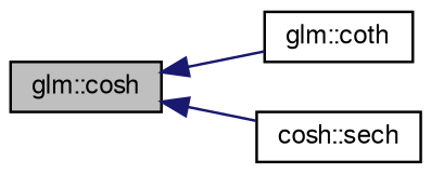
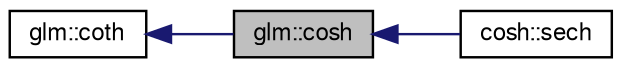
  digraph {
    rankdir=LR
    node [color=black fontname=FreeSans fontsize=10 shape=record]
    edge [color=midnightblue dir=back fontname=FreeSans fontsize=10 labelfontname=FreeSans labelfontsize=10 style=solid]
    n1 [fillcolor=grey75 fontcolor=black height=0.2 label="glm::cosh" style=filled width=0.4]
    n2 [height=0.2 label="glm::coth" width=0.4]
    n3 [height=0.2 label="cosh::sech" width=0.4]
-   n1 -> n2
+   n2 -> n1
    n1 -> n3
  }
